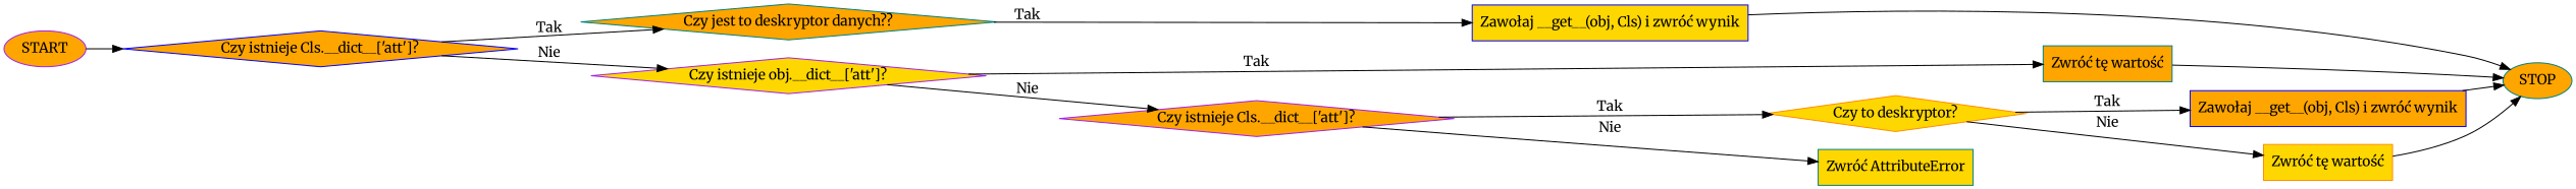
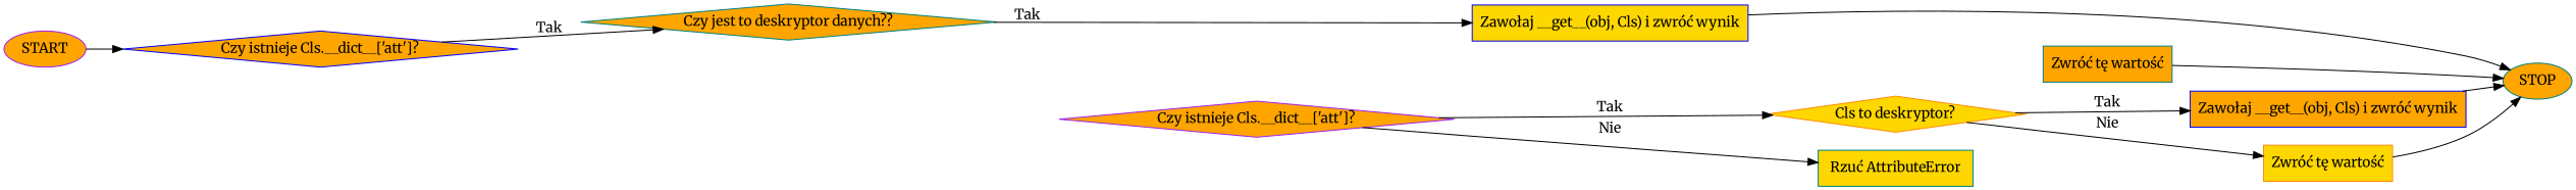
  digraph {
    fontname=Merriweather
    rankdir=LR
    node [color=teal fillcolor=orange fontname=Merriweather shape=diamond style=filled]
    edge [fontname=Merriweather]
    START [color=purple shape=ellipse]
    n2 [color=blue label="Czy istnieje Cls.__dict__['att']?"]
    n3 [label="Czy jest to deskryptor danych??"]
-   n4 [color=purple fillcolor=gold label="Czy istnieje obj.__dict__['att']?"]
    n5 [color=blue fillcolor=gold label="Zawołaj __get__(obj, Cls) i zwróć wynik" shape=box]
    n6 [label="Zwróć tę wartość" shape=box]
    n7 [color=purple label="Czy istnieje Cls.__dict__['att']?"]
    STOP [shape=ellipse]
-   n9 [color=darkorange fillcolor=gold label="Czy to deskryptor?"]
-   n10 [fillcolor=gold label="Zwróć AttributeError" shape=box]
+   n9 [color=darkorange fillcolor=gold label="Cls to deskryptor?"]
+   n10 [fillcolor=gold label="Rzuć AttributeError" shape=box]
    n11 [color=blue label="Zawołaj __get__(obj, Cls) i zwróć wynik" shape=box]
    n12 [color=darkorange fillcolor=gold label="Zwróć tę wartość" shape=box]
    START -> n2
    n2 -> n3 [label=Tak]
-   n2 -> n4 [label=Nie]
    n3 -> n5 [label=Tak]
-   n4 -> n6 [label=Tak]
-   n4 -> n7 [label=Nie]
    n5 -> STOP
    n6 -> STOP
    n7 -> n9 [label=Tak]
    n7 -> n10 [label=Nie]
    n9 -> n11 [label=Tak]
    n9 -> n12 [label=Nie]
    n11 -> STOP
    n12 -> STOP
  }
